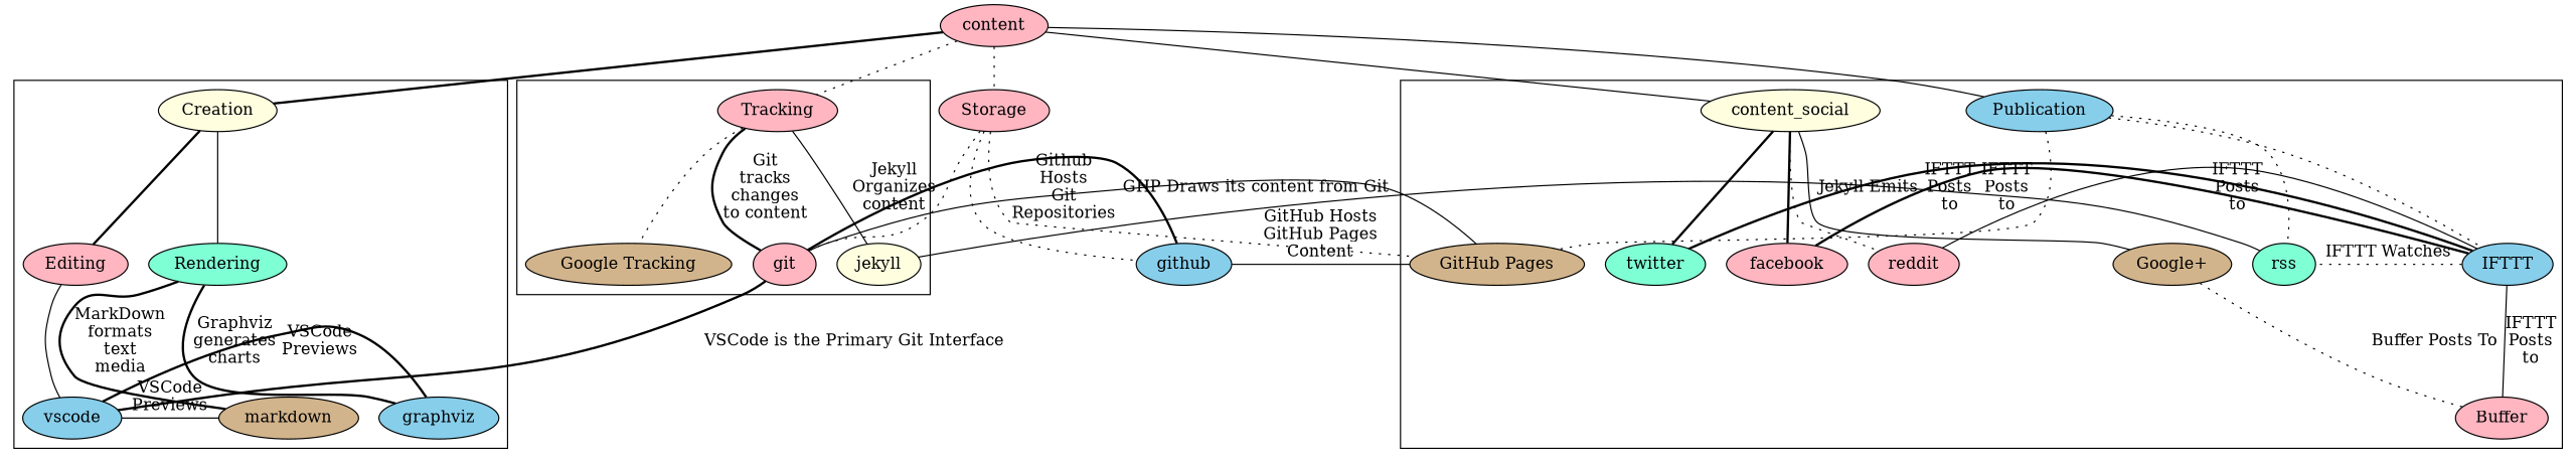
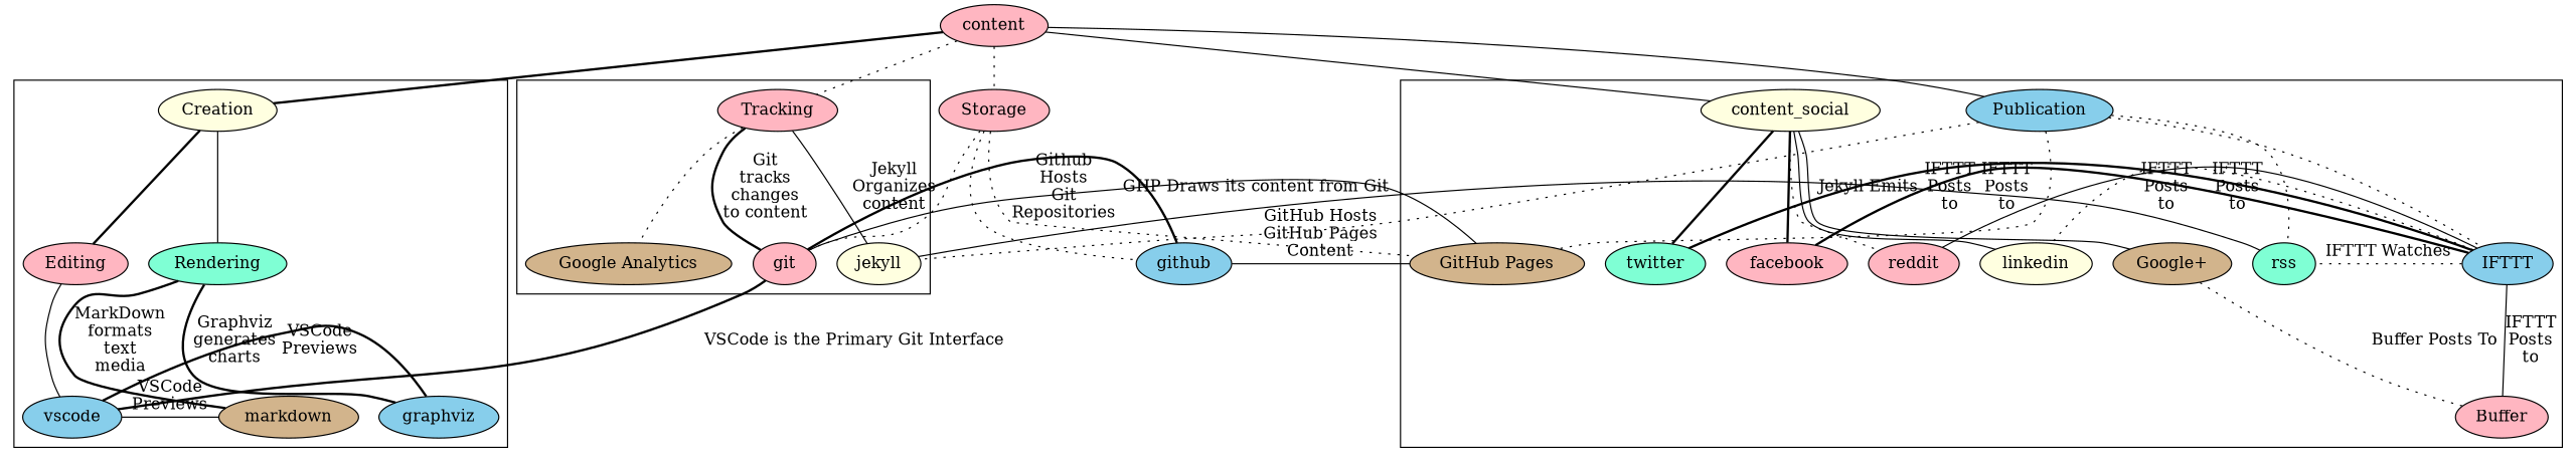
  graph {
    node [fillcolor=lightpink style=filled]
    edge [style=dotted]
    n1 [label=Tracking]
-   n2 [fillcolor=tan label="Google Tracking"]
+   n2 [fillcolor=tan label="Google Analytics"]
    jekyll [fillcolor=lightyellow]
    git
    n5 [fillcolor=lightyellow label=Creation]
    n6 [label=Editing]
    n7 [fillcolor=aquamarine label=Rendering]
    vscode [fillcolor=skyblue]
    graphviz [fillcolor=skyblue]
    markdown [fillcolor=tan]
    n11 [fillcolor=skyblue label=Publication]
    n12 [fillcolor=tan label="GitHub Pages"]
    rss [fillcolor=aquamarine]
    n14 [fillcolor=skyblue label=IFTTT]
    content_social [fillcolor=lightyellow]
    twitter [fillcolor=aquamarine]
    facebook
    reddit
+   linkedin [fillcolor=lightyellow]
    n20 [fillcolor=tan label="Google+"]
    n21 [label=Buffer]
    github [fillcolor=skyblue]
    content
    n24 [label=Storage]
    subgraph cluster_1 {
      n1
      n2
      jekyll
      git
    }
    subgraph cluster_2 {
      n5
      n6
      n7
      vscode
      graphviz
      markdown
    }
    subgraph cluster_3 {
      n11
      n12
      rss
      n14
      content_social
      twitter
      facebook
      reddit
+     linkedin
      n20
      n21
    }
    n1 -- n2
    n1 -- jekyll [label="Jekyll\nOrganizes\ncontent" style=solid]
    n1 -- git [label="Git\ntracks\nchanges\nto content" style=bold]
    jekyll -- rss [constraint=no label="Jekyll Emits" style=solid]
    git -- n12 [constraint=no label="GHP Draws its content from Git" style=solid]
    git -- github [constraint=no label="Github\nHosts\nGit\nRepositories" style=bold]
    n5 -- n6 [style=bold]
    n5 -- n7 [style=solid]
    n6 -- vscode [style=solid]
    n7 -- graphviz [label="Graphviz\ngenerates\ncharts" style=bold]
    n7 -- markdown [label="MarkDown\nformats\ntext\nmedia" style=bold]
    vscode -- git [constraint=no label="VSCode is the Primary Git Interface" style=bold]
    vscode -- graphviz [constraint=no label="VSCode\nPreviews" style=bold]
    vscode -- markdown [constraint=no label="VSCode\nPreviews" style=solid]
+   n11 -- jekyll
    n11 -- n12
    n11 -- rss
    n11 -- n14
    n14 -- rss [constraint=no label="IFTTT Watches"]
    n14 -- twitter [constraint=no label="IFTTT\nPosts\nto" style=bold]
    n14 -- facebook [constraint=no label="IFTTT\nPosts\nto" style=bold]
    n14 -- reddit [constraint=no label="IFTTT\nPosts\nto" style=solid]
+   n14 -- linkedin [constraint=no label="IFTTT\nPosts\nto"]
    n14 -- n21 [label="IFTTT\nPosts\nto" style=solid]
    content_social -- twitter [style=bold]
    content_social -- facebook [style=bold]
    content_social -- reddit
+   content_social -- linkedin [style=solid]
    content_social -- n20 [style=solid]
    n21 -- n20 [constraint=no label="Buffer Posts To"]
    github -- n12 [constraint=no label="GitHub Hosts\nGitHub Pages\nContent" style=solid]
    content -- n1
    content -- n5 [style=bold]
    content -- n11 [style=solid]
    content -- content_social [style=solid]
    content -- n24
    n24 -- git
    n24 -- n12
    n24 -- github
  }
